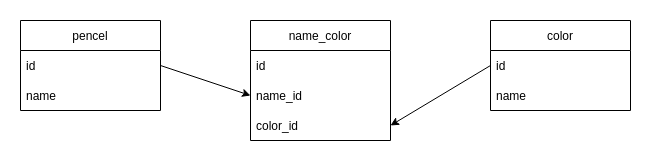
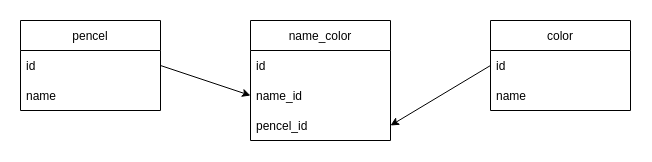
  <mxCell id="0" />
  <mxCell id="1" parent="0" />
  <mxCell id="2" value="pencel" style="swimlane;fontStyle=0;childLayout=stackLayout;horizontal=1;startSize=30;horizontalStack=0;resizeParent=1;resizeParentMax=0;resizeLast=0;collapsible=1;marginBottom=0;" vertex="1" parent="1"><mxGeometry x="20" y="20" width="140" height="90" as="geometry" /></mxCell>
  <mxCell id="3" value="id" style="text;strokeColor=none;fillColor=none;align=left;verticalAlign=middle;spacingLeft=4;spacingRight=4;overflow=hidden;points=[[0,0.5],[1,0.5]];portConstraint=eastwest;rotatable=0;" vertex="1" parent="2"><mxGeometry y="30" width="140" height="30" as="geometry" /></mxCell>
  <mxCell id="4" value="name" style="text;strokeColor=none;fillColor=none;align=left;verticalAlign=middle;spacingLeft=4;spacingRight=4;overflow=hidden;points=[[0,0.5],[1,0.5]];portConstraint=eastwest;rotatable=0;" vertex="1" parent="2"><mxGeometry y="60" width="140" height="30" as="geometry" /></mxCell>
  <mxCell id="5" value="name_color" style="swimlane;fontStyle=0;childLayout=stackLayout;horizontal=1;startSize=30;horizontalStack=0;resizeParent=1;resizeParentMax=0;resizeLast=0;collapsible=1;marginBottom=0;" vertex="1" parent="1"><mxGeometry x="250" y="20" width="140" height="120" as="geometry" /></mxCell>
  <mxCell id="6" value="id    " style="text;strokeColor=none;fillColor=none;align=left;verticalAlign=middle;spacingLeft=4;spacingRight=4;overflow=hidden;points=[[0,0.5],[1,0.5]];portConstraint=eastwest;rotatable=0;" vertex="1" parent="5"><mxGeometry y="30" width="140" height="30" as="geometry" /></mxCell>
  <mxCell id="7" value="name_id" style="text;strokeColor=none;fillColor=none;align=left;verticalAlign=middle;spacingLeft=4;spacingRight=4;overflow=hidden;points=[[0,0.5],[1,0.5]];portConstraint=eastwest;rotatable=0;" vertex="1" parent="5"><mxGeometry y="60" width="140" height="30" as="geometry" /></mxCell>
- <mxCell id="8" value="color_id" style="text;strokeColor=none;fillColor=none;align=left;verticalAlign=middle;spacingLeft=4;spacingRight=4;overflow=hidden;points=[[0,0.5],[1,0.5]];portConstraint=eastwest;rotatable=0;" vertex="1" parent="5"><mxGeometry y="90" width="140" height="30" as="geometry" /></mxCell>
+ <mxCell id="8" value="pencel_id" style="text;strokeColor=none;fillColor=none;align=left;verticalAlign=middle;spacingLeft=4;spacingRight=4;overflow=hidden;points=[[0,0.5],[1,0.5]];portConstraint=eastwest;rotatable=0;" vertex="1" parent="5"><mxGeometry y="90" width="140" height="30" as="geometry" /></mxCell>
  <mxCell id="9" value="color" style="swimlane;fontStyle=0;childLayout=stackLayout;horizontal=1;startSize=30;horizontalStack=0;resizeParent=1;resizeParentMax=0;resizeLast=0;collapsible=1;marginBottom=0;" vertex="1" parent="1"><mxGeometry x="490" y="20" width="140" height="90" as="geometry" /></mxCell>
  <mxCell id="10" value="id" style="text;strokeColor=none;fillColor=none;align=left;verticalAlign=middle;spacingLeft=4;spacingRight=4;overflow=hidden;points=[[0,0.5],[1,0.5]];portConstraint=eastwest;rotatable=0;" vertex="1" parent="9"><mxGeometry y="30" width="140" height="30" as="geometry" /></mxCell>
  <mxCell id="11" value="name" style="text;strokeColor=none;fillColor=none;align=left;verticalAlign=middle;spacingLeft=4;spacingRight=4;overflow=hidden;points=[[0,0.5],[1,0.5]];portConstraint=eastwest;rotatable=0;" vertex="1" parent="9"><mxGeometry y="60" width="140" height="30" as="geometry" /></mxCell>
  <mxCell id="12" value="" style="endArrow=classic;html=1;rounded=0;exitX=0;exitY=0.5;exitDx=0;exitDy=0;entryX=1;entryY=0.5;entryDx=0;entryDy=0;" edge="1" parent="1" source="10" target="8"><mxGeometry width="50" height="50" relative="1" as="geometry"><mxPoint x="320" y="160" as="sourcePoint" /><mxPoint x="370" y="110" as="targetPoint" /></mxGeometry></mxCell>
  <mxCell id="13" value="" style="endArrow=classic;html=1;rounded=0;exitX=1;exitY=0.5;exitDx=0;exitDy=0;entryX=0;entryY=0.5;entryDx=0;entryDy=0;" edge="1" parent="1" source="3" target="7"><mxGeometry width="50" height="50" relative="1" as="geometry"><mxPoint x="320" y="160" as="sourcePoint" /><mxPoint x="370" y="110" as="targetPoint" /></mxGeometry></mxCell>
